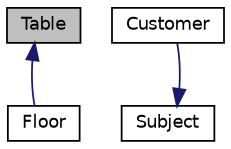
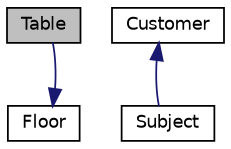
  digraph {
    node [color=black fillcolor=white fontname=Helvetica fontsize=10 shape=record style=filled]
    edge [color=midnightblue dir=back fontname=Helvetica fontsize=10 labelfontname=Helvetica labelfontsize=10 style=solid]
    n1 [fillcolor=grey75 fontcolor=black height=0.2 label=Table width=0.4]
    n2 [height=0.2 label=Floor width=0.4]
    n3 [height=0.2 label=Customer width=0.4]
    n4 [height=0.2 label=Subject width=0.4]
-   n1 -> n2
-   n4 -> n3
+   n2 -> n1
+   n3 -> n4
  }
